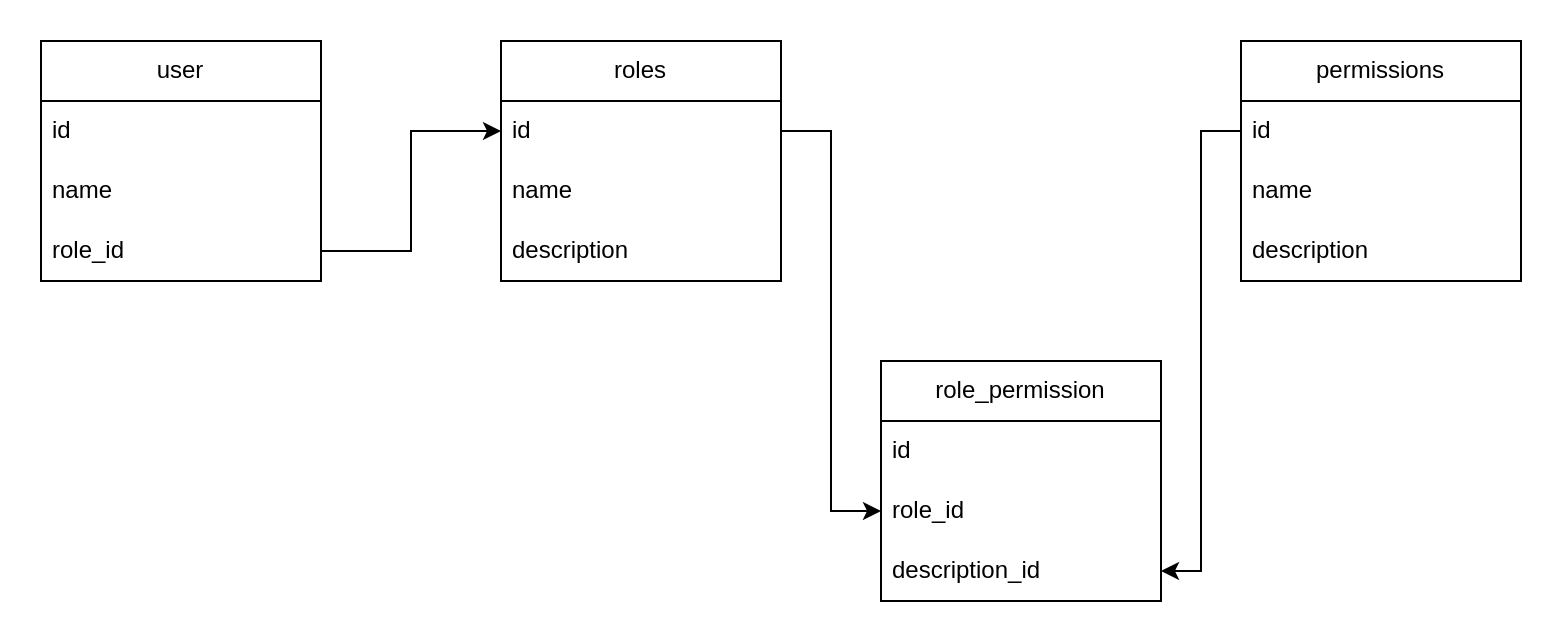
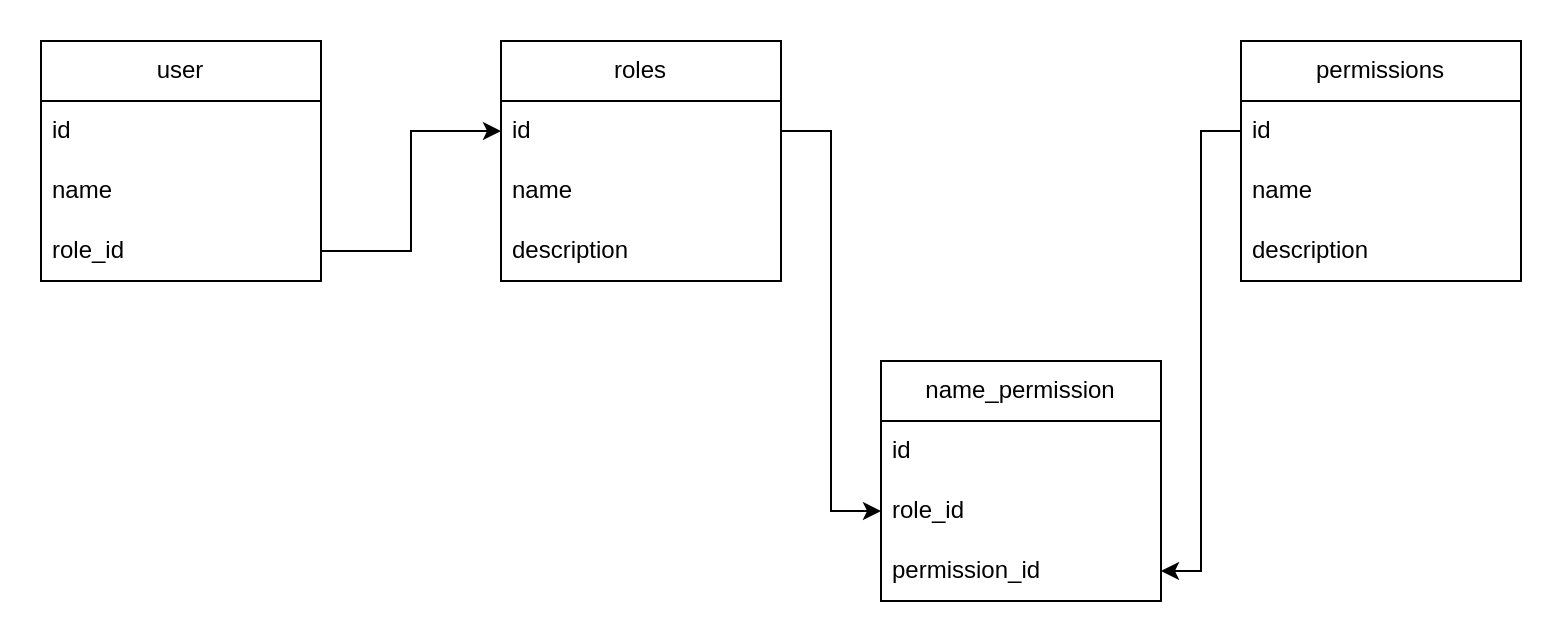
  <mxCell id="0" />
  <mxCell id="1" parent="0" />
  <mxCell id="2" value="user" style="swimlane;fontStyle=0;childLayout=stackLayout;horizontal=1;startSize=30;horizontalStack=0;resizeParent=1;resizeParentMax=0;resizeLast=0;collapsible=1;marginBottom=0;whiteSpace=wrap;html=1;" vertex="1" parent="1"><mxGeometry x="20" y="20" width="140" height="120" as="geometry" /></mxCell>
  <mxCell id="3" value="id&amp;nbsp;" style="text;strokeColor=none;fillColor=none;align=left;verticalAlign=middle;spacingLeft=4;spacingRight=4;overflow=hidden;points=[[0,0.5],[1,0.5]];portConstraint=eastwest;rotatable=0;whiteSpace=wrap;html=1;" vertex="1" parent="2"><mxGeometry y="30" width="140" height="30" as="geometry" /></mxCell>
  <mxCell id="4" value="name" style="text;strokeColor=none;fillColor=none;align=left;verticalAlign=middle;spacingLeft=4;spacingRight=4;overflow=hidden;points=[[0,0.5],[1,0.5]];portConstraint=eastwest;rotatable=0;whiteSpace=wrap;html=1;" vertex="1" parent="2"><mxGeometry y="60" width="140" height="30" as="geometry" /></mxCell>
  <mxCell id="5" value="role_id" style="text;strokeColor=none;fillColor=none;align=left;verticalAlign=middle;spacingLeft=4;spacingRight=4;overflow=hidden;points=[[0,0.5],[1,0.5]];portConstraint=eastwest;rotatable=0;whiteSpace=wrap;html=1;" vertex="1" parent="2"><mxGeometry y="90" width="140" height="30" as="geometry" /></mxCell>
  <mxCell id="6" value="roles" style="swimlane;fontStyle=0;childLayout=stackLayout;horizontal=1;startSize=30;horizontalStack=0;resizeParent=1;resizeParentMax=0;resizeLast=0;collapsible=1;marginBottom=0;whiteSpace=wrap;html=1;" vertex="1" parent="1"><mxGeometry x="250" y="20" width="140" height="120" as="geometry" /></mxCell>
  <mxCell id="7" value="id" style="text;strokeColor=none;fillColor=none;align=left;verticalAlign=middle;spacingLeft=4;spacingRight=4;overflow=hidden;points=[[0,0.5],[1,0.5]];portConstraint=eastwest;rotatable=0;whiteSpace=wrap;html=1;" vertex="1" parent="6"><mxGeometry y="30" width="140" height="30" as="geometry" /></mxCell>
  <mxCell id="8" value="name" style="text;strokeColor=none;fillColor=none;align=left;verticalAlign=middle;spacingLeft=4;spacingRight=4;overflow=hidden;points=[[0,0.5],[1,0.5]];portConstraint=eastwest;rotatable=0;whiteSpace=wrap;html=1;" vertex="1" parent="6"><mxGeometry y="60" width="140" height="30" as="geometry" /></mxCell>
  <mxCell id="9" value="description" style="text;strokeColor=none;fillColor=none;align=left;verticalAlign=middle;spacingLeft=4;spacingRight=4;overflow=hidden;points=[[0,0.5],[1,0.5]];portConstraint=eastwest;rotatable=0;whiteSpace=wrap;html=1;" vertex="1" parent="6"><mxGeometry y="90" width="140" height="30" as="geometry" /></mxCell>
  <mxCell id="10" value="permissions" style="swimlane;fontStyle=0;childLayout=stackLayout;horizontal=1;startSize=30;horizontalStack=0;resizeParent=1;resizeParentMax=0;resizeLast=0;collapsible=1;marginBottom=0;whiteSpace=wrap;html=1;" vertex="1" parent="1"><mxGeometry x="620" y="20" width="140" height="120" as="geometry" /></mxCell>
  <mxCell id="11" value="id" style="text;strokeColor=none;fillColor=none;align=left;verticalAlign=middle;spacingLeft=4;spacingRight=4;overflow=hidden;points=[[0,0.5],[1,0.5]];portConstraint=eastwest;rotatable=0;whiteSpace=wrap;html=1;" vertex="1" parent="10"><mxGeometry y="30" width="140" height="30" as="geometry" /></mxCell>
  <mxCell id="12" value="name" style="text;strokeColor=none;fillColor=none;align=left;verticalAlign=middle;spacingLeft=4;spacingRight=4;overflow=hidden;points=[[0,0.5],[1,0.5]];portConstraint=eastwest;rotatable=0;whiteSpace=wrap;html=1;" vertex="1" parent="10"><mxGeometry y="60" width="140" height="30" as="geometry" /></mxCell>
  <mxCell id="13" value="description" style="text;strokeColor=none;fillColor=none;align=left;verticalAlign=middle;spacingLeft=4;spacingRight=4;overflow=hidden;points=[[0,0.5],[1,0.5]];portConstraint=eastwest;rotatable=0;whiteSpace=wrap;html=1;" vertex="1" parent="10"><mxGeometry y="90" width="140" height="30" as="geometry" /></mxCell>
- <mxCell id="14" value="role_permission" style="swimlane;fontStyle=0;childLayout=stackLayout;horizontal=1;startSize=30;horizontalStack=0;resizeParent=1;resizeParentMax=0;resizeLast=0;collapsible=1;marginBottom=0;whiteSpace=wrap;html=1;" vertex="1" parent="1"><mxGeometry x="440" y="180" width="140" height="120" as="geometry" /></mxCell>
+ <mxCell id="14" value="name_permission" style="swimlane;fontStyle=0;childLayout=stackLayout;horizontal=1;startSize=30;horizontalStack=0;resizeParent=1;resizeParentMax=0;resizeLast=0;collapsible=1;marginBottom=0;whiteSpace=wrap;html=1;" vertex="1" parent="1"><mxGeometry x="440" y="180" width="140" height="120" as="geometry" /></mxCell>
  <mxCell id="15" value="id" style="text;strokeColor=none;fillColor=none;align=left;verticalAlign=middle;spacingLeft=4;spacingRight=4;overflow=hidden;points=[[0,0.5],[1,0.5]];portConstraint=eastwest;rotatable=0;whiteSpace=wrap;html=1;" vertex="1" parent="14"><mxGeometry y="30" width="140" height="30" as="geometry" /></mxCell>
  <mxCell id="16" value="role_id" style="text;strokeColor=none;fillColor=none;align=left;verticalAlign=middle;spacingLeft=4;spacingRight=4;overflow=hidden;points=[[0,0.5],[1,0.5]];portConstraint=eastwest;rotatable=0;whiteSpace=wrap;html=1;" vertex="1" parent="14"><mxGeometry y="60" width="140" height="30" as="geometry" /></mxCell>
- <mxCell id="17" value="description_id" style="text;strokeColor=none;fillColor=none;align=left;verticalAlign=middle;spacingLeft=4;spacingRight=4;overflow=hidden;points=[[0,0.5],[1,0.5]];portConstraint=eastwest;rotatable=0;whiteSpace=wrap;html=1;" vertex="1" parent="14"><mxGeometry y="90" width="140" height="30" as="geometry" /></mxCell>
+ <mxCell id="17" value="permission_id" style="text;strokeColor=none;fillColor=none;align=left;verticalAlign=middle;spacingLeft=4;spacingRight=4;overflow=hidden;points=[[0,0.5],[1,0.5]];portConstraint=eastwest;rotatable=0;whiteSpace=wrap;html=1;" vertex="1" parent="14"><mxGeometry y="90" width="140" height="30" as="geometry" /></mxCell>
  <mxCell id="18" style="edgeStyle=orthogonalEdgeStyle;rounded=0;orthogonalLoop=1;jettySize=auto;html=1;" edge="1" parent="1" source="5" target="7"><mxGeometry relative="1" as="geometry" /></mxCell>
  <mxCell id="19" style="edgeStyle=orthogonalEdgeStyle;rounded=0;orthogonalLoop=1;jettySize=auto;html=1;entryX=1;entryY=0.5;entryDx=0;entryDy=0;" edge="1" parent="1" source="11" target="17"><mxGeometry relative="1" as="geometry" /></mxCell>
  <mxCell id="20" style="edgeStyle=orthogonalEdgeStyle;rounded=0;orthogonalLoop=1;jettySize=auto;html=1;" edge="1" parent="1" source="7" target="16"><mxGeometry relative="1" as="geometry" /></mxCell>
